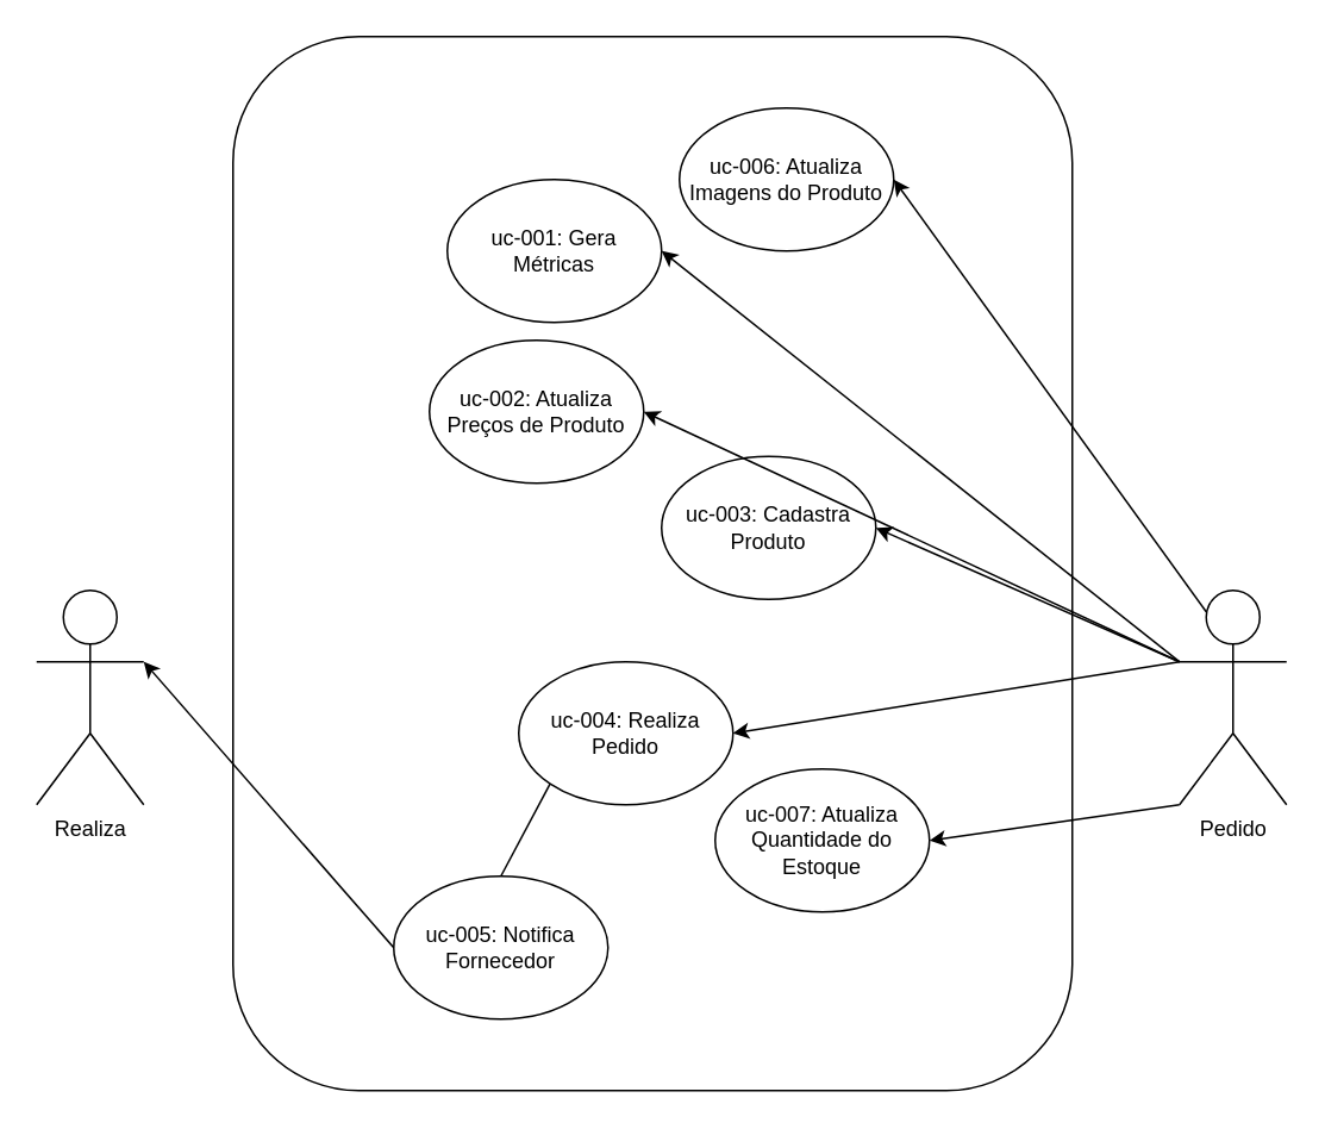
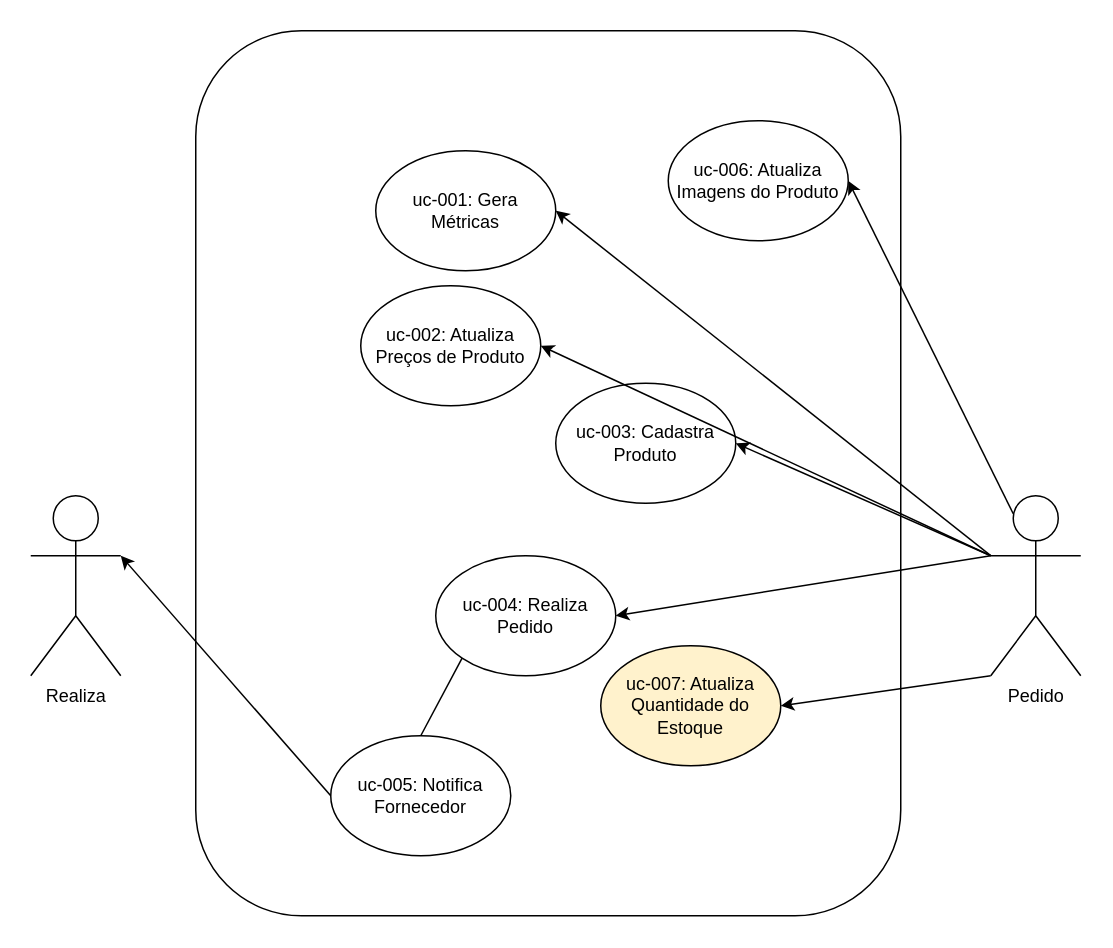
  <mxCell id="0" />
  <mxCell id="1" parent="0" />
  <mxCell id="2" value="" style="rounded=1;whiteSpace=wrap;html=1;" vertex="1" parent="1"><mxGeometry x="130" y="20" width="470" height="590" as="geometry" /></mxCell>
  <mxCell id="3" style="rounded=0;orthogonalLoop=1;jettySize=auto;html=1;exitX=1;exitY=0.5;exitDx=0;exitDy=0;startArrow=classic;startFill=1;endArrow=none;endFill=0;" edge="1" parent="1" source="5"><mxGeometry relative="1" as="geometry"><mxPoint x="660" y="370" as="targetPoint" /></mxGeometry></mxCell>
  <mxCell id="4" style="rounded=0;orthogonalLoop=1;jettySize=auto;html=1;exitX=0;exitY=1;exitDx=0;exitDy=0;entryX=0.5;entryY=0;entryDx=0;entryDy=0;endArrow=none;" edge="1" parent="1" source="5" target="13"><mxGeometry relative="1" as="geometry" /></mxCell>
  <mxCell id="5" value="uc-004: Realiza Pedido" style="ellipse;whiteSpace=wrap;html=1;" vertex="1" parent="1"><mxGeometry x="290" y="370" width="120" height="80" as="geometry" /></mxCell>
  <mxCell id="6" style="rounded=0;orthogonalLoop=1;jettySize=auto;html=1;exitX=1;exitY=0.5;exitDx=0;exitDy=0;startArrow=classic;startFill=1;endArrow=none;endFill=0;" edge="1" parent="1" source="7"><mxGeometry relative="1" as="geometry"><mxPoint x="660" y="370" as="targetPoint" /></mxGeometry></mxCell>
  <mxCell id="7" value="uc-003: Cadastra Produto" style="ellipse;whiteSpace=wrap;html=1;" vertex="1" parent="1"><mxGeometry x="370" y="255" width="120" height="80" as="geometry" /></mxCell>
  <mxCell id="8" style="rounded=0;orthogonalLoop=1;jettySize=auto;html=1;exitX=1;exitY=0.5;exitDx=0;exitDy=0;startArrow=classic;startFill=1;endArrow=none;endFill=0;" edge="1" parent="1" source="9"><mxGeometry relative="1" as="geometry"><mxPoint x="660" y="370" as="targetPoint" /></mxGeometry></mxCell>
  <mxCell id="9" value="uc-002: Atualiza Preços de Produto" style="ellipse;whiteSpace=wrap;html=1;" vertex="1" parent="1"><mxGeometry x="240" y="190" width="120" height="80" as="geometry" /></mxCell>
  <mxCell id="10" value="uc-001: Gera Métricas" style="ellipse;whiteSpace=wrap;html=1;" vertex="1" parent="1"><mxGeometry x="250" y="100" width="120" height="80" as="geometry" /></mxCell>
- <mxCell id="11" value="uc-007: Atualiza Quantidade do Estoque" style="ellipse;whiteSpace=wrap;html=1;" vertex="1" parent="1"><mxGeometry x="400" y="430" width="120" height="80" as="geometry" /></mxCell>
- <mxCell id="12" value="uc-006: Atualiza Imagens do Produto" style="ellipse;whiteSpace=wrap;html=1;" vertex="1" parent="1"><mxGeometry x="380" y="60" width="120" height="80" as="geometry" /></mxCell>
+ <mxCell id="11" value="uc-007: Atualiza Quantidade do Estoque" style="ellipse;whiteSpace=wrap;html=1;fillColor=#fff2cc;" vertex="1" parent="1"><mxGeometry x="400" y="430" width="120" height="80" as="geometry" /></mxCell>
+ <mxCell id="12" value="uc-006: Atualiza Imagens do Produto" style="ellipse;whiteSpace=wrap;html=1;" vertex="1" parent="1"><mxGeometry x="445" y="80" width="120" height="80" as="geometry" /></mxCell>
  <mxCell id="13" value="uc-005: Notifica Fornecedor" style="ellipse;whiteSpace=wrap;html=1;" vertex="1" parent="1"><mxGeometry x="220" y="490" width="120" height="80" as="geometry" /></mxCell>
  <mxCell id="14" value="Pedido" style="shape=umlActor;verticalLabelPosition=bottom;verticalAlign=top;html=1;outlineConnect=0;" vertex="1" parent="1"><mxGeometry x="660" y="330" width="60" height="120" as="geometry" /></mxCell>
  <mxCell id="15" value="Realiza" style="shape=umlActor;verticalLabelPosition=bottom;verticalAlign=top;html=1;outlineConnect=0;" vertex="1" parent="1"><mxGeometry x="20" y="330" width="60" height="120" as="geometry" /></mxCell>
  <mxCell id="16" style="rounded=0;orthogonalLoop=1;jettySize=auto;html=1;exitX=1;exitY=0.5;exitDx=0;exitDy=0;entryX=0.25;entryY=0.1;entryDx=0;entryDy=0;entryPerimeter=0;startArrow=classic;startFill=1;endArrow=none;endFill=0;" edge="1" parent="1" source="12" target="14"><mxGeometry relative="1" as="geometry" /></mxCell>
  <mxCell id="17" style="rounded=0;orthogonalLoop=1;jettySize=auto;html=1;exitX=1;exitY=0.5;exitDx=0;exitDy=0;entryX=0;entryY=0.333;entryDx=0;entryDy=0;entryPerimeter=0;startArrow=classic;startFill=1;endArrow=none;endFill=0;" edge="1" parent="1" source="10" target="14"><mxGeometry relative="1" as="geometry" /></mxCell>
  <mxCell id="18" style="rounded=0;orthogonalLoop=1;jettySize=auto;html=1;exitX=1;exitY=0.5;exitDx=0;exitDy=0;entryX=0;entryY=1;entryDx=0;entryDy=0;entryPerimeter=0;startArrow=classic;startFill=1;endArrow=none;endFill=0;" edge="1" parent="1" source="11" target="14"><mxGeometry relative="1" as="geometry" /></mxCell>
  <mxCell id="19" style="rounded=0;orthogonalLoop=1;jettySize=auto;html=1;exitX=0;exitY=0.5;exitDx=0;exitDy=0;entryX=1;entryY=0.333;entryDx=0;entryDy=0;entryPerimeter=0;" edge="1" parent="1" source="13" target="15"><mxGeometry relative="1" as="geometry" /></mxCell>
